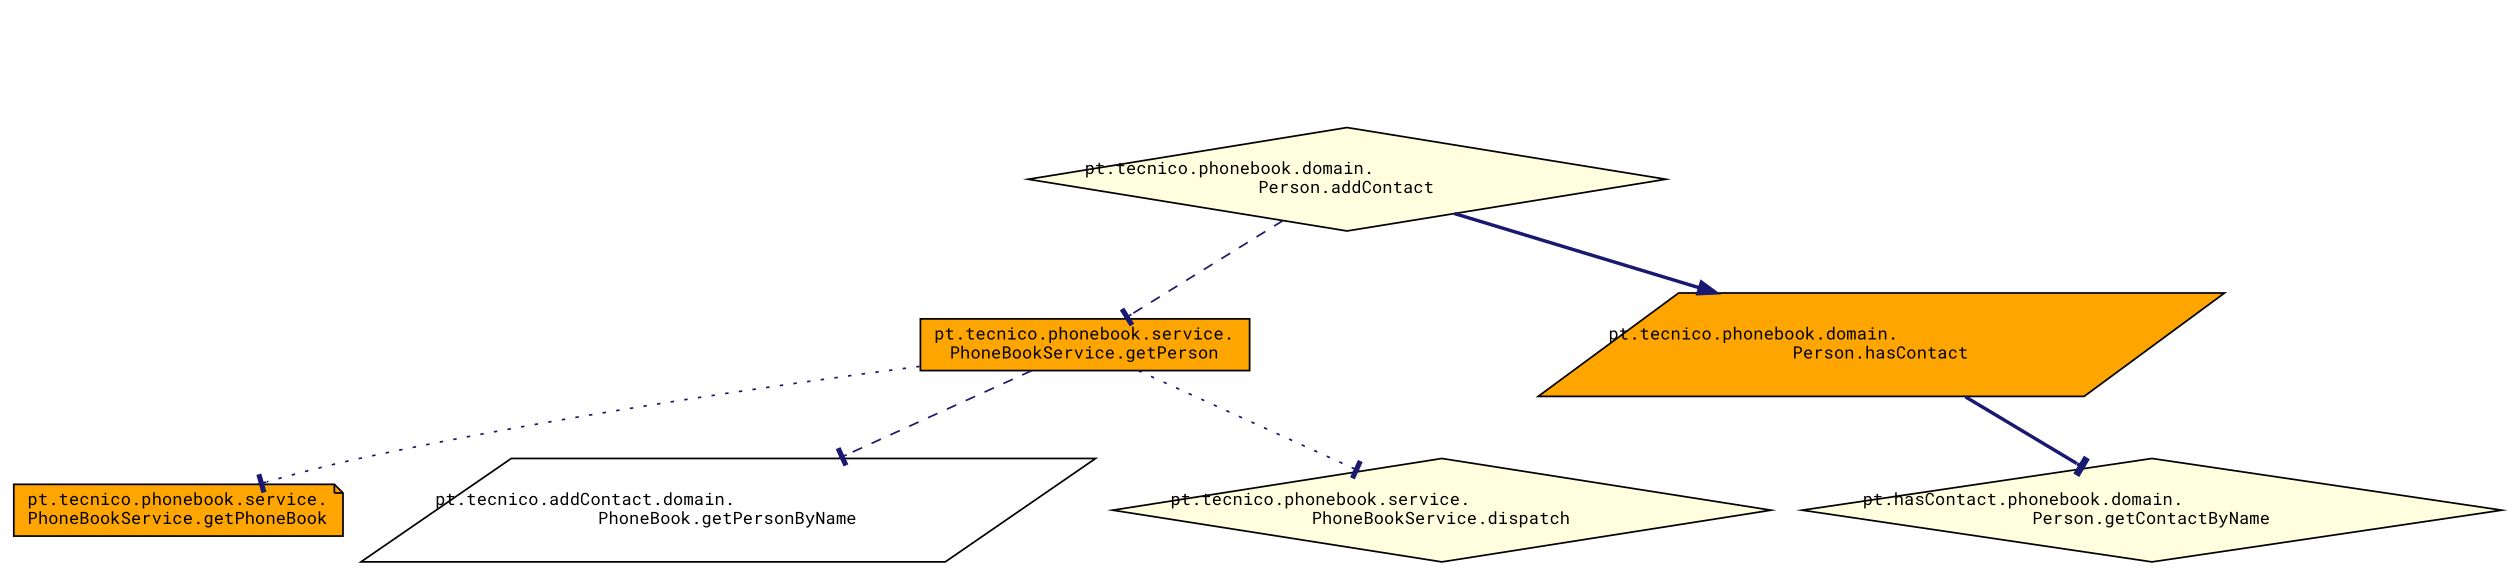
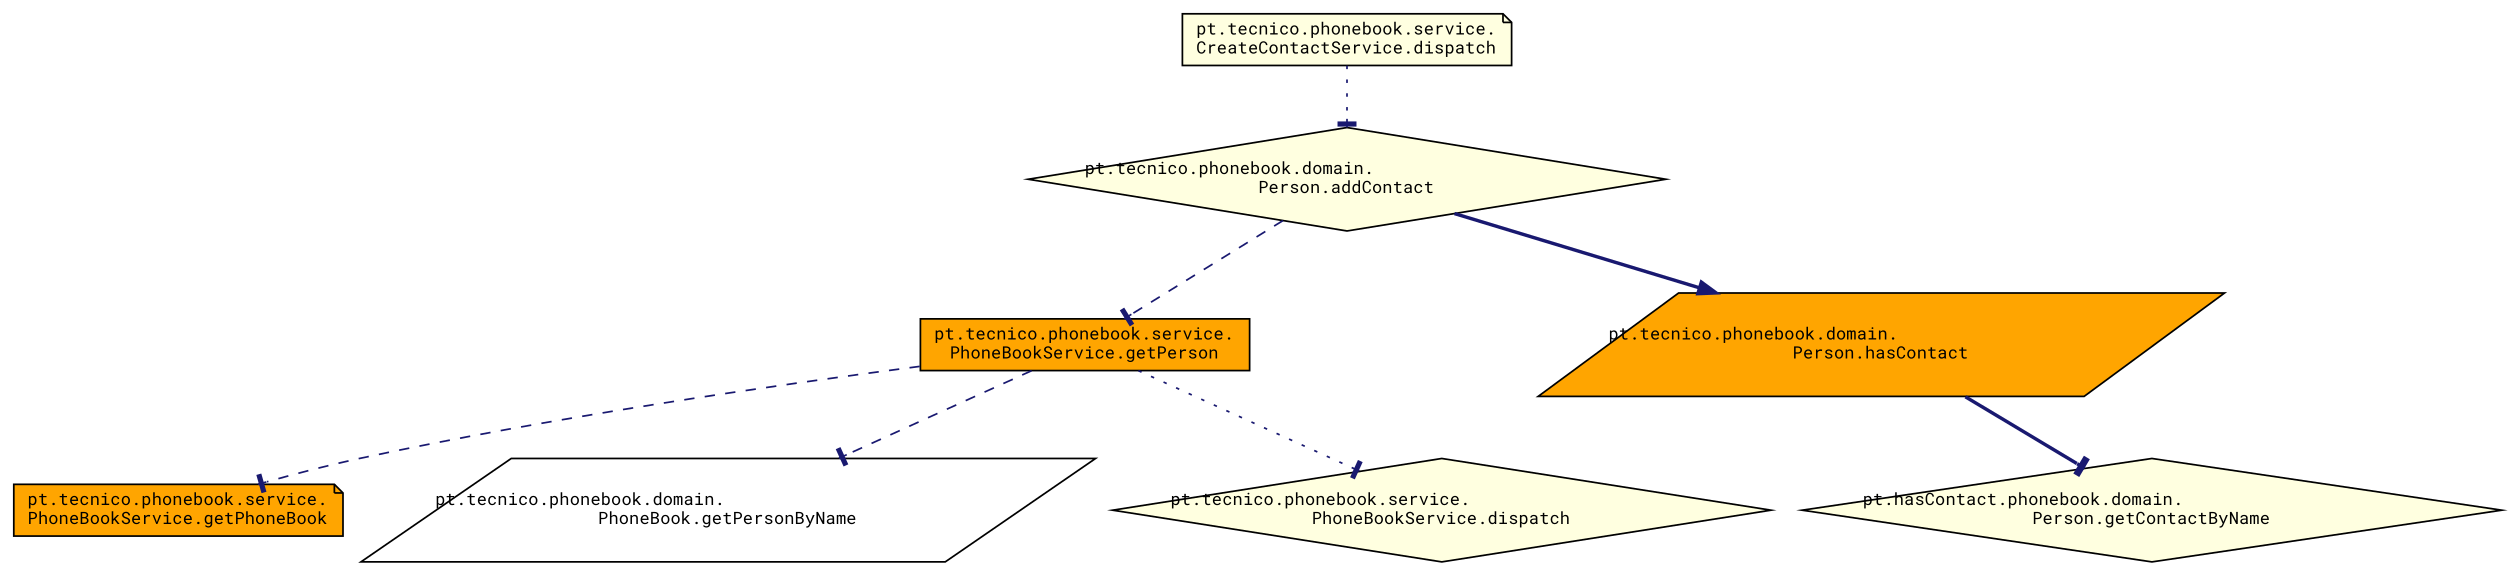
  digraph {
    fontname="Roboto Mono"
    rankdir=TB
    node [color=black fillcolor=lightyellow fontname="Roboto Mono" fontsize=10 shape=diamond style=filled]
    edge [arrowhead=tee color=midnightblue fontname="Roboto Mono" fontsize=10 labelfontname=Helvetica labelfontsize=10 style=dashed]
+   n1 [fontcolor=black height=0.2 label="pt.tecnico.phonebook.service.\lCreateContactService.dispatch" shape=note width=0.4]
    n2 [height=0.2 label="pt.tecnico.phonebook.domain.\lPerson.addContact" width=0.4]
    n3 [fillcolor=orange height=0.2 label="pt.tecnico.phonebook.service.\lPhoneBookService.getPerson" shape=box width=0.4]
    n4 [fillcolor=orange height=0.2 label="pt.tecnico.phonebook.domain.\lPerson.hasContact" shape=parallelogram width=0.4]
    n5 [fillcolor=orange height=0.2 label="pt.tecnico.phonebook.service.\lPhoneBookService.getPhoneBook" shape=note width=0.4]
-   n6 [fillcolor=white height=0.2 label="pt.tecnico.addContact.domain.\lPhoneBook.getPersonByName" shape=parallelogram width=0.4]
+   n6 [fillcolor=white height=0.2 label="pt.tecnico.phonebook.domain.\lPhoneBook.getPersonByName" shape=parallelogram width=0.4]
    n7 [height=0.2 label="pt.tecnico.phonebook.service.\lPhoneBookService.dispatch" width=0.4]
    n8 [height=0.2 label="pt.hasContact.phonebook.domain.\lPerson.getContactByName" width=0.4]
+   n1 -> n2 [style=dotted]
    n2 -> n3
    n2 -> n4 [arrowhead=normal style=bold]
-   n3 -> n5 [style=dotted]
+   n3 -> n5
    n3 -> n6
    n3 -> n7 [style=dotted]
    n4 -> n8 [style=bold]
  }
